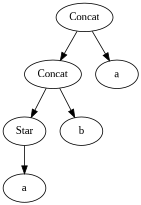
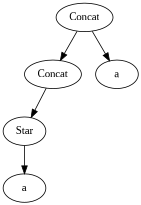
  digraph {
    fontname="Liberation Serif"
    node [fontname="Liberation Serif"]
    edge [fontname="Liberation Serif"]
    n1 [label=Concat]
    n2 [label=Concat]
    n3 [label=a]
    n4 [label=Star]
-   n5 [label=b]
    n6 [label=a]
    n1 -> n2
    n1 -> n3
    n2 -> n4
-   n2 -> n5
    n4 -> n6
  }
